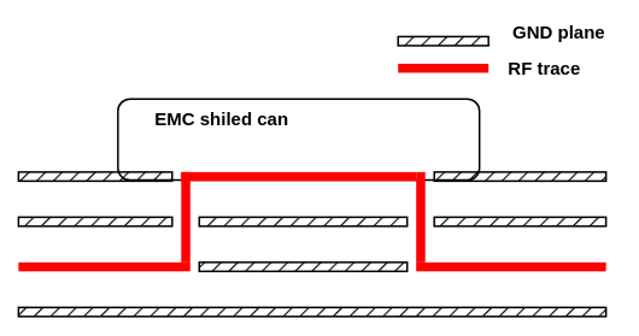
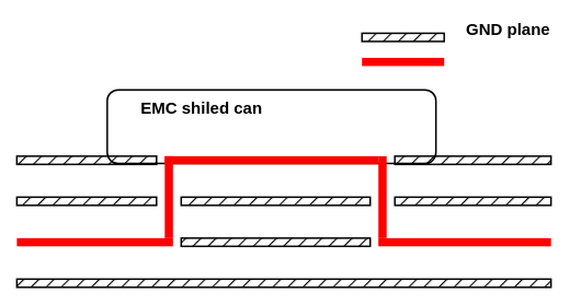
  <mxCell id="0" />
  <mxCell id="1" parent="0" />
  <mxCell id="2" value="" style="rounded=1;whiteSpace=wrap;html=1;strokeWidth=2;" vertex="1" parent="1"><mxGeometry x="130" y="109" width="400" height="90" as="geometry" /></mxCell>
  <mxCell id="3" value="" style="rounded=0;whiteSpace=wrap;html=1;fillStyle=auto;fillColor=#FF0000;strokeColor=none;strokeWidth=2;" vertex="1" parent="1"><mxGeometry x="200" y="190" width="260" height="10" as="geometry" /></mxCell>
  <mxCell id="4" value="" style="rounded=0;whiteSpace=wrap;html=1;fillStyle=hatch;fillColor=#000000;strokeWidth=2;" vertex="1" parent="1"><mxGeometry x="220" y="240" width="230" height="10" as="geometry" /></mxCell>
  <mxCell id="5" value="" style="rounded=0;whiteSpace=wrap;html=1;fillStyle=auto;fillColor=#FF0000;strokeColor=none;strokeWidth=2;" vertex="1" parent="1"><mxGeometry x="20" y="290" width="190" height="10" as="geometry" /></mxCell>
  <mxCell id="6" value="" style="rounded=0;whiteSpace=wrap;html=1;fillStyle=hatch;fillColor=#000000;strokeWidth=2;" vertex="1" parent="1"><mxGeometry x="20" y="340" width="650" height="10" as="geometry" /></mxCell>
  <mxCell id="7" value="" style="rounded=0;whiteSpace=wrap;html=1;fillColor=#000000;fillStyle=hatch;strokeWidth=2;" vertex="1" parent="1"><mxGeometry x="220" y="290" width="230" height="10" as="geometry" /></mxCell>
  <mxCell id="8" value="" style="rounded=0;whiteSpace=wrap;html=1;fillStyle=auto;fillColor=#FF0000;strokeColor=none;" vertex="1" parent="1"><mxGeometry x="460" y="290" width="210" height="10" as="geometry" /></mxCell>
  <mxCell id="9" value="" style="rounded=0;whiteSpace=wrap;html=1;fillStyle=auto;fillColor=#FF0000;strokeColor=none;strokeWidth=2;" vertex="1" parent="1"><mxGeometry x="200" y="190" width="10" height="100" as="geometry" /></mxCell>
  <mxCell id="10" value="" style="rounded=0;whiteSpace=wrap;html=1;fillStyle=auto;fillColor=#FF0000;strokeColor=none;strokeWidth=2;" vertex="1" parent="1"><mxGeometry x="460" y="190" width="10" height="100" as="geometry" /></mxCell>
  <mxCell id="11" value="" style="rounded=0;whiteSpace=wrap;html=1;fillStyle=hatch;fillColor=#000000;strokeWidth=2;" vertex="1" parent="1"><mxGeometry x="20" y="190" width="170" height="10" as="geometry" /></mxCell>
  <mxCell id="12" value="" style="rounded=0;whiteSpace=wrap;html=1;fillStyle=hatch;fillColor=#000000;strokeWidth=2;" vertex="1" parent="1"><mxGeometry x="480" y="190" width="190" height="10" as="geometry" /></mxCell>
  <mxCell id="13" value="" style="rounded=0;whiteSpace=wrap;html=1;fillStyle=hatch;fillColor=#000000;strokeWidth=2;" vertex="1" parent="1"><mxGeometry x="480" y="240" width="190" height="10" as="geometry" /></mxCell>
  <mxCell id="14" value="" style="rounded=0;whiteSpace=wrap;html=1;fillStyle=hatch;fillColor=#000000;strokeWidth=2;" vertex="1" parent="1"><mxGeometry x="20" y="240" width="170" height="10" as="geometry" /></mxCell>
  <mxCell id="15" value="" style="rounded=0;whiteSpace=wrap;html=1;fillStyle=hatch;fillColor=#000000;strokeWidth=2;" vertex="1" parent="1"><mxGeometry x="440" y="40" width="100" height="10" as="geometry" /></mxCell>
  <mxCell id="16" value="" style="rounded=0;whiteSpace=wrap;html=1;fillStyle=auto;fillColor=#FF0000;strokeColor=none;" vertex="1" parent="1"><mxGeometry x="440" y="70" width="100" height="10" as="geometry" /></mxCell>
- <mxCell id="17" value="RF trace" style="text;html=1;align=left;verticalAlign=middle;whiteSpace=wrap;rounded=0;fontSize=20;fontStyle=1" vertex="1" parent="1"><mxGeometry x="560" y="60" width="90" height="30" as="geometry" /></mxCell>
  <mxCell id="18" value="GND plane" style="text;html=1;align=left;verticalAlign=middle;whiteSpace=wrap;rounded=0;fontSize=20;fontStyle=1" vertex="1" parent="1"><mxGeometry x="565" y="20" width="120" height="30" as="geometry" /></mxCell>
  <mxCell id="19" value="EMC shiled can" style="text;html=1;align=center;verticalAlign=middle;whiteSpace=wrap;rounded=0;fontSize=20;fontStyle=1" vertex="1" parent="1"><mxGeometry x="145" y="115" width="200" height="30" as="geometry" /></mxCell>
